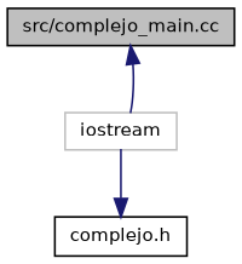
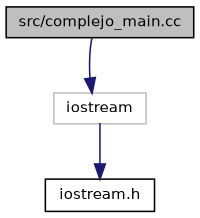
  digraph {
    node [color=black fillcolor=white fontname=Helvetica fontsize=10 shape=record style=filled]
    edge [color=midnightblue fontname=Helvetica fontsize=10 labelfontname=Helvetica labelfontsize=10 style=solid]
    n1 [fillcolor=grey75 fontcolor=black height=0.2 label="src/complejo_main.cc" width=0.4]
    n2 [color=grey75 height=0.2 label=iostream width=0.4]
-   n3 [height=0.2 label="complejo.h" width=0.4]
-   n2 -> n1
+   n3 [height=0.2 label="iostream.h" width=0.4]
+   n1 -> n2
    n2 -> n3
  }
